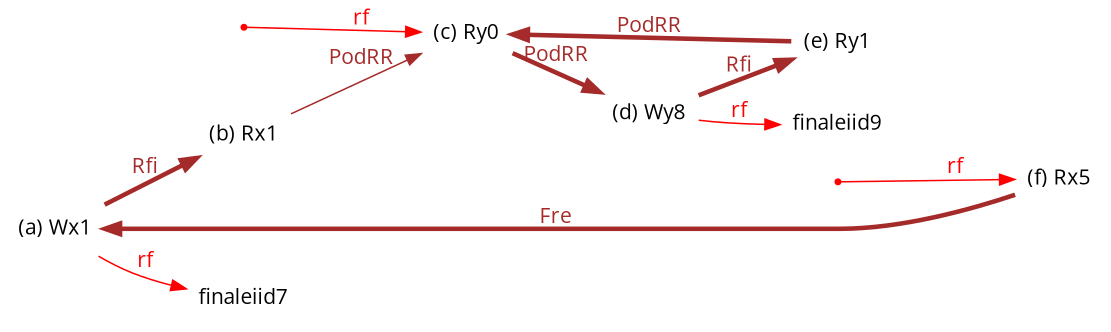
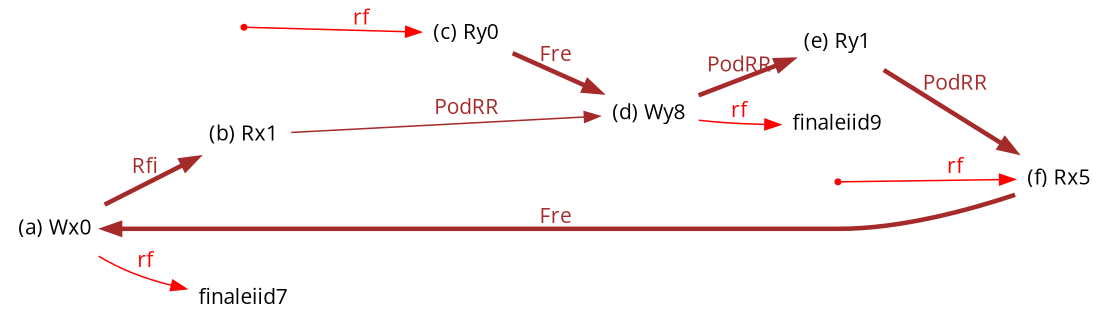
  digraph {
    compound=true
    fontname="Open Sans"
    rankdir=LR
    splines=true
    node [color=blue fontname="Open Sans" rank=sink shape=plaintext]
    edge [color=brown fontcolor=brown fontname="Open Sans" style="setlinewidth(3)"]
-   n1 [label="(a) Wx1"]
+   n1 [label="(a) Wx0"]
    n2 [label="(b) Rx1"]
    n3 [label=finaleiid7 shape=none color="" rank=""]
    n4 [label="(c) Ry0"]
    n5 [label="(d) Wy8"]
    n6 [label="(e) Ry1"]
    n7 [label=finaleiid9 shape=none color="" rank=""]
    n8 [label="(f) Rx5"]
    initeiid2 [color=red shape=point rank=""]
    initeiid5 [color=red shape=point rank=""]
    n1 -> n2 [label=Rfi]
    n1 -> n3 [color=red fontcolor=red label=rf style=""]
-   n2 -> n4 [label=PodRR style="setlinewzzidth(3)"]
-   n4 -> n5 [label=PodRR]
-   n5 -> n6 [label=Rfi]
+   n2 -> n5 [label=PodRR style="setlinewzzidth(3)"]
+   n4 -> n5 [label=Fre]
+   n5 -> n6 [label=PodRR]
    n5 -> n7 [color=red fontcolor=red label=rf style=""]
-   n6 -> n4 [label=PodRR]
+   n6 -> n8 [label=PodRR]
    n8 -> n1 [label=Fre]
    initeiid2 -> n4 [color=red fontcolor=red label=rf style=""]
    initeiid5 -> n8 [color=red fontcolor=red label=rf style=""]
  }
